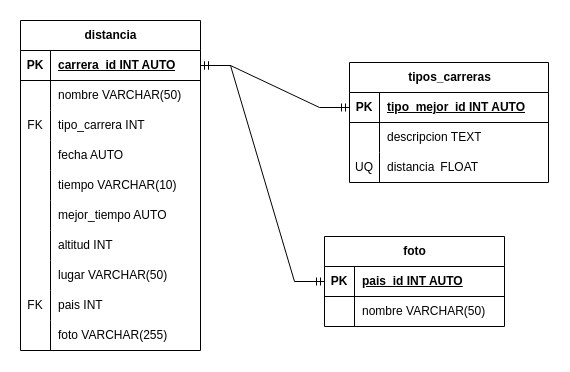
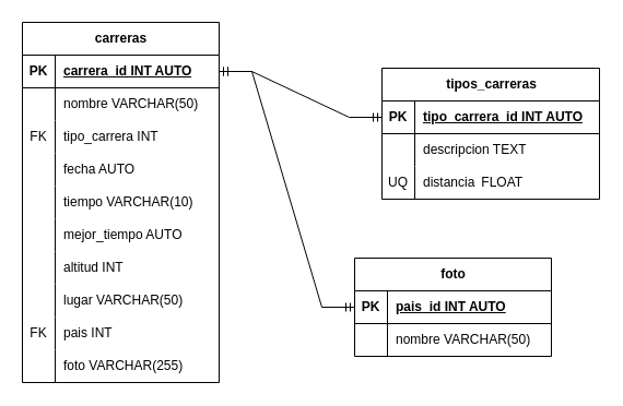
  <mxCell id="0" />
  <mxCell id="1" parent="0" />
- <mxCell id="2" value="distancia" style="shape=table;startSize=30;container=1;collapsible=1;childLayout=tableLayout;fixedRows=1;rowLines=0;fontStyle=1;align=center;resizeLast=1;html=1;" vertex="1" parent="1"><mxGeometry x="20" y="20" width="180" height="330" as="geometry" /></mxCell>
+ <mxCell id="2" value="carreras" style="shape=table;startSize=30;container=1;collapsible=1;childLayout=tableLayout;fixedRows=1;rowLines=0;fontStyle=1;align=center;resizeLast=1;html=1;" vertex="1" parent="1"><mxGeometry x="20" y="20" width="180" height="330" as="geometry" /></mxCell>
  <mxCell id="3" value="" style="shape=tableRow;horizontal=0;startSize=0;swimlaneHead=0;swimlaneBody=0;fillColor=none;collapsible=0;dropTarget=0;points=[[0,0.5],[1,0.5]];portConstraint=eastwest;top=0;left=0;right=0;bottom=1;" vertex="1" parent="2"><mxGeometry y="30" width="180" height="30" as="geometry" /></mxCell>
  <mxCell id="4" value="PK" style="shape=partialRectangle;connectable=0;fillColor=none;top=0;left=0;bottom=0;right=0;fontStyle=1;overflow=hidden;whiteSpace=wrap;html=1;" vertex="1" parent="3"><mxGeometry width="30" height="30" as="geometry"><mxRectangle width="30" height="30" as="alternateBounds" /></mxGeometry></mxCell>
  <mxCell id="5" value="carrera_id INT AUTO" style="shape=partialRectangle;connectable=0;fillColor=none;top=0;left=0;bottom=0;right=0;align=left;spacingLeft=6;fontStyle=5;overflow=hidden;whiteSpace=wrap;html=1;" vertex="1" parent="3"><mxGeometry x="30" width="150" height="30" as="geometry"><mxRectangle width="150" height="30" as="alternateBounds" /></mxGeometry></mxCell>
  <mxCell id="6" value="" style="shape=tableRow;horizontal=0;startSize=0;swimlaneHead=0;swimlaneBody=0;fillColor=none;collapsible=0;dropTarget=0;points=[[0,0.5],[1,0.5]];portConstraint=eastwest;top=0;left=0;right=0;bottom=0;" vertex="1" parent="2"><mxGeometry y="60" width="180" height="30" as="geometry" /></mxCell>
  <mxCell id="7" value="" style="shape=partialRectangle;connectable=0;fillColor=none;top=0;left=0;bottom=0;right=0;editable=1;overflow=hidden;whiteSpace=wrap;html=1;" vertex="1" parent="6"><mxGeometry width="30" height="30" as="geometry"><mxRectangle width="30" height="30" as="alternateBounds" /></mxGeometry></mxCell>
  <mxCell id="8" value="nombre VARCHAR(50)" style="shape=partialRectangle;connectable=0;fillColor=none;top=0;left=0;bottom=0;right=0;align=left;spacingLeft=6;overflow=hidden;whiteSpace=wrap;html=1;" vertex="1" parent="6"><mxGeometry x="30" width="150" height="30" as="geometry"><mxRectangle width="150" height="30" as="alternateBounds" /></mxGeometry></mxCell>
  <mxCell id="9" value="" style="shape=tableRow;horizontal=0;startSize=0;swimlaneHead=0;swimlaneBody=0;fillColor=none;collapsible=0;dropTarget=0;points=[[0,0.5],[1,0.5]];portConstraint=eastwest;top=0;left=0;right=0;bottom=0;" vertex="1" parent="2"><mxGeometry y="90" width="180" height="30" as="geometry" /></mxCell>
  <mxCell id="10" value="FK" style="shape=partialRectangle;connectable=0;fillColor=none;top=0;left=0;bottom=0;right=0;editable=1;overflow=hidden;whiteSpace=wrap;html=1;" vertex="1" parent="9"><mxGeometry width="30" height="30" as="geometry"><mxRectangle width="30" height="30" as="alternateBounds" /></mxGeometry></mxCell>
  <mxCell id="11" value="tipo_carrera INT" style="shape=partialRectangle;connectable=0;fillColor=none;top=0;left=0;bottom=0;right=0;align=left;spacingLeft=6;overflow=hidden;whiteSpace=wrap;html=1;" vertex="1" parent="9"><mxGeometry x="30" width="150" height="30" as="geometry"><mxRectangle width="150" height="30" as="alternateBounds" /></mxGeometry></mxCell>
  <mxCell id="12" value="" style="shape=tableRow;horizontal=0;startSize=0;swimlaneHead=0;swimlaneBody=0;fillColor=none;collapsible=0;dropTarget=0;points=[[0,0.5],[1,0.5]];portConstraint=eastwest;top=0;left=0;right=0;bottom=0;" vertex="1" parent="2"><mxGeometry y="120" width="180" height="30" as="geometry" /></mxCell>
  <mxCell id="13" value="" style="shape=partialRectangle;connectable=0;fillColor=none;top=0;left=0;bottom=0;right=0;editable=1;overflow=hidden;whiteSpace=wrap;html=1;" vertex="1" parent="12"><mxGeometry width="30" height="30" as="geometry"><mxRectangle width="30" height="30" as="alternateBounds" /></mxGeometry></mxCell>
  <mxCell id="14" value="fecha AUTO" style="shape=partialRectangle;connectable=0;fillColor=none;top=0;left=0;bottom=0;right=0;align=left;spacingLeft=6;overflow=hidden;whiteSpace=wrap;html=1;" vertex="1" parent="12"><mxGeometry x="30" width="150" height="30" as="geometry"><mxRectangle width="150" height="30" as="alternateBounds" /></mxGeometry></mxCell>
  <mxCell id="15" value="" style="shape=tableRow;horizontal=0;startSize=0;swimlaneHead=0;swimlaneBody=0;fillColor=none;collapsible=0;dropTarget=0;points=[[0,0.5],[1,0.5]];portConstraint=eastwest;top=0;left=0;right=0;bottom=0;" vertex="1" parent="2"><mxGeometry y="150" width="180" height="30" as="geometry" /></mxCell>
  <mxCell id="16" value="" style="shape=partialRectangle;connectable=0;fillColor=none;top=0;left=0;bottom=0;right=0;editable=1;overflow=hidden;whiteSpace=wrap;html=1;" vertex="1" parent="15"><mxGeometry width="30" height="30" as="geometry"><mxRectangle width="30" height="30" as="alternateBounds" /></mxGeometry></mxCell>
  <mxCell id="17" value="tiempo VARCHAR(10)" style="shape=partialRectangle;connectable=0;fillColor=none;top=0;left=0;bottom=0;right=0;align=left;spacingLeft=6;overflow=hidden;whiteSpace=wrap;html=1;" vertex="1" parent="15"><mxGeometry x="30" width="150" height="30" as="geometry"><mxRectangle width="150" height="30" as="alternateBounds" /></mxGeometry></mxCell>
  <mxCell id="18" value="" style="shape=tableRow;horizontal=0;startSize=0;swimlaneHead=0;swimlaneBody=0;fillColor=none;collapsible=0;dropTarget=0;points=[[0,0.5],[1,0.5]];portConstraint=eastwest;top=0;left=0;right=0;bottom=0;" vertex="1" parent="2"><mxGeometry y="180" width="180" height="30" as="geometry" /></mxCell>
  <mxCell id="19" value="" style="shape=partialRectangle;connectable=0;fillColor=none;top=0;left=0;bottom=0;right=0;editable=1;overflow=hidden;whiteSpace=wrap;html=1;" vertex="1" parent="18"><mxGeometry width="30" height="30" as="geometry"><mxRectangle width="30" height="30" as="alternateBounds" /></mxGeometry></mxCell>
  <mxCell id="20" value="mejor_tiempo AUTO" style="shape=partialRectangle;connectable=0;fillColor=none;top=0;left=0;bottom=0;right=0;align=left;spacingLeft=6;overflow=hidden;whiteSpace=wrap;html=1;" vertex="1" parent="18"><mxGeometry x="30" width="150" height="30" as="geometry"><mxRectangle width="150" height="30" as="alternateBounds" /></mxGeometry></mxCell>
  <mxCell id="21" value="" style="shape=tableRow;horizontal=0;startSize=0;swimlaneHead=0;swimlaneBody=0;fillColor=none;collapsible=0;dropTarget=0;points=[[0,0.5],[1,0.5]];portConstraint=eastwest;top=0;left=0;right=0;bottom=0;" vertex="1" parent="2"><mxGeometry y="210" width="180" height="30" as="geometry" /></mxCell>
  <mxCell id="22" value="" style="shape=partialRectangle;connectable=0;fillColor=none;top=0;left=0;bottom=0;right=0;editable=1;overflow=hidden;whiteSpace=wrap;html=1;" vertex="1" parent="21"><mxGeometry width="30" height="30" as="geometry"><mxRectangle width="30" height="30" as="alternateBounds" /></mxGeometry></mxCell>
  <mxCell id="23" value="altitud INT" style="shape=partialRectangle;connectable=0;fillColor=none;top=0;left=0;bottom=0;right=0;align=left;spacingLeft=6;overflow=hidden;whiteSpace=wrap;html=1;" vertex="1" parent="21"><mxGeometry x="30" width="150" height="30" as="geometry"><mxRectangle width="150" height="30" as="alternateBounds" /></mxGeometry></mxCell>
  <mxCell id="24" value="" style="shape=tableRow;horizontal=0;startSize=0;swimlaneHead=0;swimlaneBody=0;fillColor=none;collapsible=0;dropTarget=0;points=[[0,0.5],[1,0.5]];portConstraint=eastwest;top=0;left=0;right=0;bottom=0;" vertex="1" parent="2"><mxGeometry y="240" width="180" height="30" as="geometry" /></mxCell>
  <mxCell id="25" value="" style="shape=partialRectangle;connectable=0;fillColor=none;top=0;left=0;bottom=0;right=0;editable=1;overflow=hidden;whiteSpace=wrap;html=1;" vertex="1" parent="24"><mxGeometry width="30" height="30" as="geometry"><mxRectangle width="30" height="30" as="alternateBounds" /></mxGeometry></mxCell>
  <mxCell id="26" value="lugar VARCHAR(50)" style="shape=partialRectangle;connectable=0;fillColor=none;top=0;left=0;bottom=0;right=0;align=left;spacingLeft=6;overflow=hidden;whiteSpace=wrap;html=1;" vertex="1" parent="24"><mxGeometry x="30" width="150" height="30" as="geometry"><mxRectangle width="150" height="30" as="alternateBounds" /></mxGeometry></mxCell>
  <mxCell id="27" value="" style="shape=tableRow;horizontal=0;startSize=0;swimlaneHead=0;swimlaneBody=0;fillColor=none;collapsible=0;dropTarget=0;points=[[0,0.5],[1,0.5]];portConstraint=eastwest;top=0;left=0;right=0;bottom=0;" vertex="1" parent="2"><mxGeometry y="270" width="180" height="30" as="geometry" /></mxCell>
  <mxCell id="28" value="FK" style="shape=partialRectangle;connectable=0;fillColor=none;top=0;left=0;bottom=0;right=0;editable=1;overflow=hidden;whiteSpace=wrap;html=1;" vertex="1" parent="27"><mxGeometry width="30" height="30" as="geometry"><mxRectangle width="30" height="30" as="alternateBounds" /></mxGeometry></mxCell>
  <mxCell id="29" value="pais INT" style="shape=partialRectangle;connectable=0;fillColor=none;top=0;left=0;bottom=0;right=0;align=left;spacingLeft=6;overflow=hidden;whiteSpace=wrap;html=1;" vertex="1" parent="27"><mxGeometry x="30" width="150" height="30" as="geometry"><mxRectangle width="150" height="30" as="alternateBounds" /></mxGeometry></mxCell>
  <mxCell id="30" value="" style="shape=tableRow;horizontal=0;startSize=0;swimlaneHead=0;swimlaneBody=0;fillColor=none;collapsible=0;dropTarget=0;points=[[0,0.5],[1,0.5]];portConstraint=eastwest;top=0;left=0;right=0;bottom=0;" vertex="1" parent="2"><mxGeometry y="300" width="180" height="30" as="geometry" /></mxCell>
  <mxCell id="31" value="" style="shape=partialRectangle;connectable=0;fillColor=none;top=0;left=0;bottom=0;right=0;editable=1;overflow=hidden;whiteSpace=wrap;html=1;" vertex="1" parent="30"><mxGeometry width="30" height="30" as="geometry"><mxRectangle width="30" height="30" as="alternateBounds" /></mxGeometry></mxCell>
  <mxCell id="32" value="foto VARCHAR(255)" style="shape=partialRectangle;connectable=0;fillColor=none;top=0;left=0;bottom=0;right=0;align=left;spacingLeft=6;overflow=hidden;whiteSpace=wrap;html=1;" vertex="1" parent="30"><mxGeometry x="30" width="150" height="30" as="geometry"><mxRectangle width="150" height="30" as="alternateBounds" /></mxGeometry></mxCell>
  <mxCell id="33" value="tipos_carreras" style="shape=table;startSize=30;container=1;collapsible=1;childLayout=tableLayout;fixedRows=1;rowLines=0;fontStyle=1;align=center;resizeLast=1;html=1;" vertex="1" parent="1"><mxGeometry x="349" y="62" width="199" height="120" as="geometry" /></mxCell>
  <mxCell id="34" value="" style="shape=tableRow;horizontal=0;startSize=0;swimlaneHead=0;swimlaneBody=0;fillColor=none;collapsible=0;dropTarget=0;points=[[0,0.5],[1,0.5]];portConstraint=eastwest;top=0;left=0;right=0;bottom=1;" vertex="1" parent="33"><mxGeometry y="30" width="199" height="30" as="geometry" /></mxCell>
  <mxCell id="35" value="PK" style="shape=partialRectangle;connectable=0;fillColor=none;top=0;left=0;bottom=0;right=0;fontStyle=1;overflow=hidden;whiteSpace=wrap;html=1;" vertex="1" parent="34"><mxGeometry width="30" height="30" as="geometry"><mxRectangle width="30" height="30" as="alternateBounds" /></mxGeometry></mxCell>
- <mxCell id="36" value="tipo_mejor_id INT AUTO" style="shape=partialRectangle;connectable=0;fillColor=none;top=0;left=0;bottom=0;right=0;align=left;spacingLeft=6;fontStyle=5;overflow=hidden;whiteSpace=wrap;html=1;" vertex="1" parent="34"><mxGeometry x="30" width="169" height="30" as="geometry"><mxRectangle width="169" height="30" as="alternateBounds" /></mxGeometry></mxCell>
+ <mxCell id="36" value="tipo_carrera_id INT AUTO" style="shape=partialRectangle;connectable=0;fillColor=none;top=0;left=0;bottom=0;right=0;align=left;spacingLeft=6;fontStyle=5;overflow=hidden;whiteSpace=wrap;html=1;" vertex="1" parent="34"><mxGeometry x="30" width="169" height="30" as="geometry"><mxRectangle width="169" height="30" as="alternateBounds" /></mxGeometry></mxCell>
  <mxCell id="37" value="" style="shape=tableRow;horizontal=0;startSize=0;swimlaneHead=0;swimlaneBody=0;fillColor=none;collapsible=0;dropTarget=0;points=[[0,0.5],[1,0.5]];portConstraint=eastwest;top=0;left=0;right=0;bottom=0;" vertex="1" parent="33"><mxGeometry y="60" width="199" height="30" as="geometry" /></mxCell>
  <mxCell id="38" value="" style="shape=partialRectangle;connectable=0;fillColor=none;top=0;left=0;bottom=0;right=0;editable=1;overflow=hidden;whiteSpace=wrap;html=1;" vertex="1" parent="37"><mxGeometry width="30" height="30" as="geometry"><mxRectangle width="30" height="30" as="alternateBounds" /></mxGeometry></mxCell>
  <mxCell id="39" value="descripcion TEXT" style="shape=partialRectangle;connectable=0;fillColor=none;top=0;left=0;bottom=0;right=0;align=left;spacingLeft=6;overflow=hidden;whiteSpace=wrap;html=1;" vertex="1" parent="37"><mxGeometry x="30" width="169" height="30" as="geometry"><mxRectangle width="169" height="30" as="alternateBounds" /></mxGeometry></mxCell>
  <mxCell id="40" value="" style="shape=tableRow;horizontal=0;startSize=0;swimlaneHead=0;swimlaneBody=0;fillColor=none;collapsible=0;dropTarget=0;points=[[0,0.5],[1,0.5]];portConstraint=eastwest;top=0;left=0;right=0;bottom=0;" vertex="1" parent="33"><mxGeometry y="90" width="199" height="30" as="geometry" /></mxCell>
  <mxCell id="41" value="UQ" style="shape=partialRectangle;connectable=0;fillColor=none;top=0;left=0;bottom=0;right=0;editable=1;overflow=hidden;whiteSpace=wrap;html=1;" vertex="1" parent="40"><mxGeometry width="30" height="30" as="geometry"><mxRectangle width="30" height="30" as="alternateBounds" /></mxGeometry></mxCell>
  <mxCell id="42" value="distancia &lt;span style=&quot;white-space: pre;&quot;&gt;&#09;&lt;/span&gt;FLOAT" style="shape=partialRectangle;connectable=0;fillColor=none;top=0;left=0;bottom=0;right=0;align=left;spacingLeft=6;overflow=hidden;whiteSpace=wrap;html=1;" vertex="1" parent="40"><mxGeometry x="30" width="169" height="30" as="geometry"><mxRectangle width="169" height="30" as="alternateBounds" /></mxGeometry></mxCell>
  <mxCell id="43" value="foto" style="shape=table;startSize=30;container=1;collapsible=1;childLayout=tableLayout;fixedRows=1;rowLines=0;fontStyle=1;align=center;resizeLast=1;html=1;" vertex="1" parent="1"><mxGeometry x="324" y="236" width="180" height="90" as="geometry" /></mxCell>
  <mxCell id="44" value="" style="shape=tableRow;horizontal=0;startSize=0;swimlaneHead=0;swimlaneBody=0;fillColor=none;collapsible=0;dropTarget=0;points=[[0,0.5],[1,0.5]];portConstraint=eastwest;top=0;left=0;right=0;bottom=1;" vertex="1" parent="43"><mxGeometry y="30" width="180" height="30" as="geometry" /></mxCell>
  <mxCell id="45" value="PK" style="shape=partialRectangle;connectable=0;fillColor=none;top=0;left=0;bottom=0;right=0;fontStyle=1;overflow=hidden;whiteSpace=wrap;html=1;" vertex="1" parent="44"><mxGeometry width="30" height="30" as="geometry"><mxRectangle width="30" height="30" as="alternateBounds" /></mxGeometry></mxCell>
  <mxCell id="46" value="pais_id INT AUTO" style="shape=partialRectangle;connectable=0;fillColor=none;top=0;left=0;bottom=0;right=0;align=left;spacingLeft=6;fontStyle=5;overflow=hidden;whiteSpace=wrap;html=1;" vertex="1" parent="44"><mxGeometry x="30" width="150" height="30" as="geometry"><mxRectangle width="150" height="30" as="alternateBounds" /></mxGeometry></mxCell>
  <mxCell id="47" value="" style="shape=tableRow;horizontal=0;startSize=0;swimlaneHead=0;swimlaneBody=0;fillColor=none;collapsible=0;dropTarget=0;points=[[0,0.5],[1,0.5]];portConstraint=eastwest;top=0;left=0;right=0;bottom=0;" vertex="1" parent="43"><mxGeometry y="60" width="180" height="30" as="geometry" /></mxCell>
  <mxCell id="48" value="" style="shape=partialRectangle;connectable=0;fillColor=none;top=0;left=0;bottom=0;right=0;editable=1;overflow=hidden;whiteSpace=wrap;html=1;" vertex="1" parent="47"><mxGeometry width="30" height="30" as="geometry"><mxRectangle width="30" height="30" as="alternateBounds" /></mxGeometry></mxCell>
  <mxCell id="49" value="nombre VARCHAR(50)" style="shape=partialRectangle;connectable=0;fillColor=none;top=0;left=0;bottom=0;right=0;align=left;spacingLeft=6;overflow=hidden;whiteSpace=wrap;html=1;" vertex="1" parent="47"><mxGeometry x="30" width="150" height="30" as="geometry"><mxRectangle width="150" height="30" as="alternateBounds" /></mxGeometry></mxCell>
  <mxCell id="50" value="" style="edgeStyle=entityRelationEdgeStyle;fontSize=12;html=1;endArrow=ERmandOne;startArrow=ERmandOne;rounded=0;entryX=0;entryY=0.5;entryDx=0;entryDy=0;exitX=1;exitY=0.5;exitDx=0;exitDy=0;" edge="1" parent="1" source="3" target="34"><mxGeometry width="100" height="100" relative="1" as="geometry"><mxPoint x="205" y="153" as="sourcePoint" /><mxPoint x="305" y="53" as="targetPoint" /></mxGeometry></mxCell>
  <mxCell id="51" value="" style="edgeStyle=entityRelationEdgeStyle;fontSize=12;html=1;endArrow=ERmandOne;startArrow=ERmandOne;rounded=0;exitX=1;exitY=0.5;exitDx=0;exitDy=0;" edge="1" parent="1" source="3" target="44"><mxGeometry width="100" height="100" relative="1" as="geometry"><mxPoint x="166" y="98" as="sourcePoint" /><mxPoint x="337" y="323" as="targetPoint" /><Array as="points"><mxPoint x="139" y="102" /><mxPoint x="169" y="99" /></Array></mxGeometry></mxCell>
